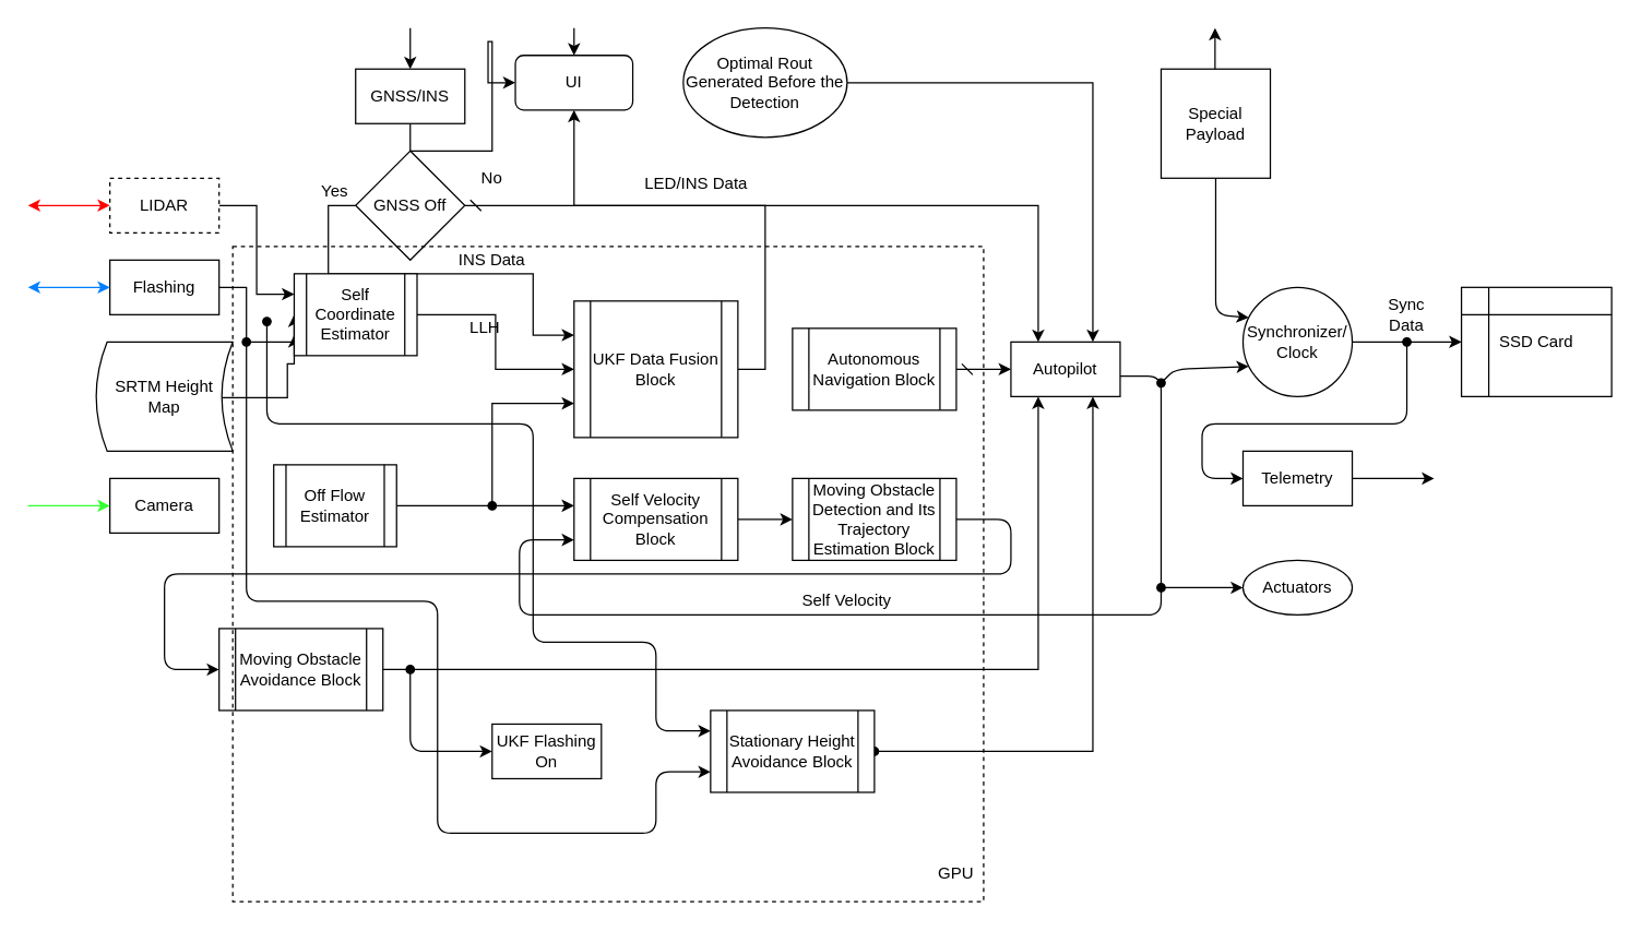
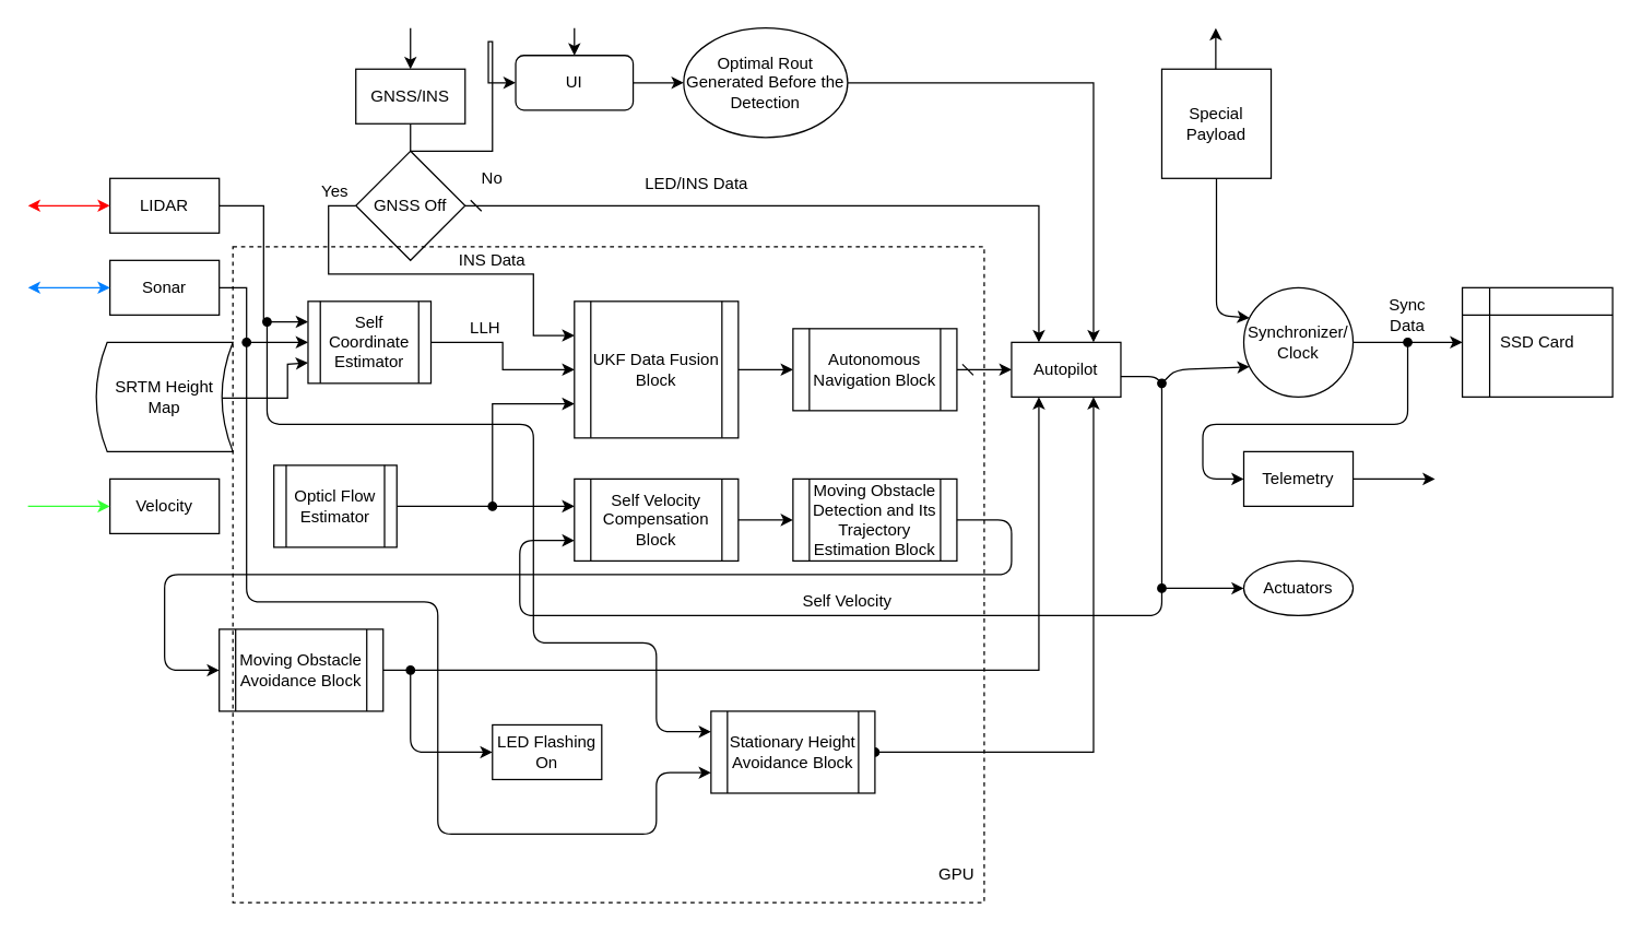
  <mxCell id="0" />
  <mxCell id="1" parent="0" />
  <mxCell id="2" style="edgeStyle=orthogonalEdgeStyle;rounded=0;orthogonalLoop=1;jettySize=auto;html=1;exitX=1;exitY=0.5;exitDx=0;exitDy=0;entryX=0;entryY=0.25;entryDx=0;entryDy=0;strokeColor=#000000;" edge="1" parent="1" source="3" target="24"><mxGeometry relative="1" as="geometry" /></mxCell>
- <mxCell id="3" value="LIDAR" style="rounded=0;whiteSpace=wrap;html=1;dashed=1;" vertex="1" parent="1"><mxGeometry x="80" y="130" width="80" height="40" as="geometry" /></mxCell>
- <mxCell id="4" value="Camera" style="rounded=0;whiteSpace=wrap;html=1;" vertex="1" parent="1"><mxGeometry x="80" y="350" width="80" height="40" as="geometry" /></mxCell>
+ <mxCell id="3" value="LIDAR" style="rounded=0;whiteSpace=wrap;html=1;" vertex="1" parent="1"><mxGeometry x="80" y="130" width="80" height="40" as="geometry" /></mxCell>
+ <mxCell id="4" value="Velocity" style="rounded=0;whiteSpace=wrap;html=1;" vertex="1" parent="1"><mxGeometry x="80" y="350" width="80" height="40" as="geometry" /></mxCell>
  <mxCell id="5" style="edgeStyle=orthogonalEdgeStyle;rounded=0;orthogonalLoop=1;jettySize=auto;html=1;exitX=1;exitY=0.5;exitDx=0;exitDy=0;entryX=0;entryY=0.5;entryDx=0;entryDy=0;strokeColor=#000000;" edge="1" parent="1" source="6" target="24"><mxGeometry relative="1" as="geometry"><Array as="points"><mxPoint x="180" y="210" /><mxPoint x="180" y="250" /></Array></mxGeometry></mxCell>
- <mxCell id="6" value="Flashing" style="rounded=0;whiteSpace=wrap;html=1;" vertex="1" parent="1"><mxGeometry x="80" y="190" width="80" height="40" as="geometry" /></mxCell>
+ <mxCell id="6" value="Sonar" style="rounded=0;whiteSpace=wrap;html=1;" vertex="1" parent="1"><mxGeometry x="80" y="190" width="80" height="40" as="geometry" /></mxCell>
  <mxCell id="7" style="edgeStyle=orthogonalEdgeStyle;rounded=0;orthogonalLoop=1;jettySize=auto;html=1;entryX=0;entryY=0.75;entryDx=0;entryDy=0;strokeColor=#000000;exitX=0.912;exitY=0.51;exitDx=0;exitDy=0;exitPerimeter=0;" edge="1" parent="1" source="8" target="24"><mxGeometry relative="1" as="geometry"><Array as="points"><mxPoint x="210" y="290" /><mxPoint x="210" y="266" /></Array></mxGeometry></mxCell>
  <mxCell id="8" value="SRTM Height Map" style="shape=dataStorage;whiteSpace=wrap;html=1;size=0.08;" vertex="1" parent="1"><mxGeometry x="70" y="250" width="100" height="80" as="geometry" /></mxCell>
  <mxCell id="9" value="" style="endArrow=classic;startArrow=classic;html=1;entryX=0;entryY=0.5;entryDx=0;entryDy=0;strokeColor=#FF0000;" edge="1" parent="1" target="3"><mxGeometry width="50" height="50" relative="1" as="geometry"><mxPoint x="20" y="150" as="sourcePoint" /><mxPoint x="70" y="130" as="targetPoint" /></mxGeometry></mxCell>
  <mxCell id="10" value="" style="endArrow=classic;html=1;strokeColor=#33FF33;" edge="1" parent="1"><mxGeometry width="50" height="50" relative="1" as="geometry"><mxPoint x="20" y="370" as="sourcePoint" /><mxPoint x="80" y="370" as="targetPoint" /></mxGeometry></mxCell>
  <mxCell id="11" value="" style="endArrow=classic;startArrow=classic;html=1;strokeColor=#007FFF;" edge="1" parent="1"><mxGeometry width="50" height="50" relative="1" as="geometry"><mxPoint x="20" y="210" as="sourcePoint" /><mxPoint x="80" y="210" as="targetPoint" /></mxGeometry></mxCell>
  <mxCell id="12" style="edgeStyle=orthogonalEdgeStyle;rounded=0;orthogonalLoop=1;jettySize=auto;html=1;exitX=0.5;exitY=1;exitDx=0;exitDy=0;strokeColor=#000000;" edge="1" parent="1" source="13" target="58"><mxGeometry relative="1" as="geometry" /></mxCell>
  <mxCell id="13" value="GNSS/INS" style="rounded=0;whiteSpace=wrap;html=1;" vertex="1" parent="1"><mxGeometry x="260" y="50" width="80" height="40" as="geometry" /></mxCell>
  <mxCell id="14" style="edgeStyle=orthogonalEdgeStyle;rounded=0;orthogonalLoop=1;jettySize=auto;html=1;exitX=0;exitY=0.5;exitDx=0;exitDy=0;entryX=0;entryY=0.25;entryDx=0;entryDy=0;strokeColor=#000000;" edge="1" parent="1" source="16" target="18"><mxGeometry relative="1" as="geometry"><Array as="points"><mxPoint x="240" y="150" /><mxPoint x="240" y="200" /><mxPoint x="390" y="200" /><mxPoint x="390" y="245" /></Array></mxGeometry></mxCell>
  <mxCell id="15" style="edgeStyle=elbowEdgeStyle;rounded=0;jumpStyle=none;orthogonalLoop=1;jettySize=auto;elbow=vertical;html=1;exitX=1;exitY=0.5;exitDx=0;exitDy=0;startArrow=dash;startFill=0;strokeColor=#000000;" edge="1" parent="1" source="16"><mxGeometry relative="1" as="geometry"><mxPoint x="760" y="250" as="targetPoint" /><Array as="points"><mxPoint x="610" y="150" /></Array></mxGeometry></mxCell>
  <mxCell id="16" value="GNSS Off" style="rhombus;whiteSpace=wrap;html=1;" vertex="1" parent="1"><mxGeometry x="260" y="110" width="80" height="80" as="geometry" /></mxCell>
- <mxCell id="17" style="edgeStyle=orthogonalEdgeStyle;rounded=0;orthogonalLoop=1;jettySize=auto;html=1;exitX=1;exitY=0.5;exitDx=0;exitDy=0;strokeColor=#000000;" edge="1" parent="1" source="18" target="58"><mxGeometry relative="1" as="geometry" /></mxCell>
+ <mxCell id="17" style="edgeStyle=orthogonalEdgeStyle;rounded=0;orthogonalLoop=1;jettySize=auto;html=1;exitX=1;exitY=0.5;exitDx=0;exitDy=0;entryX=0;entryY=0.5;entryDx=0;entryDy=0;strokeColor=#000000;" edge="1" parent="1" source="18" target="28"><mxGeometry relative="1" as="geometry" /></mxCell>
  <mxCell id="18" value="UKF Data Fusion Block" style="shape=process;whiteSpace=wrap;html=1;backgroundOutline=1;" vertex="1" parent="1"><mxGeometry x="420" y="220" width="120" height="100" as="geometry" /></mxCell>
  <mxCell id="19" value="Yes" style="text;html=1;strokeColor=none;fillColor=none;align=center;verticalAlign=middle;whiteSpace=wrap;rounded=0;" vertex="1" parent="1"><mxGeometry x="225" y="130" width="40" height="20" as="geometry" /></mxCell>
  <mxCell id="20" value="" style="endArrow=classic;html=1;strokeColor=#000000;" edge="1" parent="1"><mxGeometry width="50" height="50" relative="1" as="geometry"><mxPoint x="300" y="20" as="sourcePoint" /><mxPoint x="300" y="50" as="targetPoint" /></mxGeometry></mxCell>
  <mxCell id="21" style="edgeStyle=orthogonalEdgeStyle;rounded=0;orthogonalLoop=1;jettySize=auto;html=1;exitX=1;exitY=0.5;exitDx=0;exitDy=0;entryX=0;entryY=0.75;entryDx=0;entryDy=0;strokeColor=#000000;" edge="1" parent="1" source="22" target="18"><mxGeometry relative="1" as="geometry"><Array as="points"><mxPoint x="360" y="370" /><mxPoint x="360" y="295" /></Array></mxGeometry></mxCell>
- <mxCell id="22" value="Off Flow Estimator" style="shape=process;whiteSpace=wrap;html=1;backgroundOutline=1;" vertex="1" parent="1"><mxGeometry x="200" y="340" width="90" height="60" as="geometry" /></mxCell>
+ <mxCell id="22" value="Opticl Flow Estimator" style="shape=process;whiteSpace=wrap;html=1;backgroundOutline=1;" vertex="1" parent="1"><mxGeometry x="200" y="340" width="90" height="60" as="geometry" /></mxCell>
  <mxCell id="23" style="edgeStyle=orthogonalEdgeStyle;rounded=0;orthogonalLoop=1;jettySize=auto;html=1;exitX=1;exitY=0.5;exitDx=0;exitDy=0;entryX=0;entryY=0.5;entryDx=0;entryDy=0;strokeColor=#000000;" edge="1" parent="1" source="24" target="18"><mxGeometry relative="1" as="geometry" /></mxCell>
- <mxCell id="24" value="Self Coordinate Estimator" style="shape=process;whiteSpace=wrap;html=1;backgroundOutline=1;" vertex="1" parent="1"><mxGeometry x="215" y="200" width="90" height="60" as="geometry" /></mxCell>
+ <mxCell id="24" value="Self Coordinate Estimator" style="shape=process;whiteSpace=wrap;html=1;backgroundOutline=1;" vertex="1" parent="1"><mxGeometry x="225" y="220" width="90" height="60" as="geometry" /></mxCell>
  <mxCell id="25" value="LLH" style="text;html=1;strokeColor=none;fillColor=none;align=center;verticalAlign=middle;whiteSpace=wrap;rounded=0;" vertex="1" parent="1"><mxGeometry x="335" y="230" width="40" height="20" as="geometry" /></mxCell>
  <mxCell id="26" value="INS Data" style="text;html=1;strokeColor=none;fillColor=none;align=center;verticalAlign=middle;whiteSpace=wrap;rounded=0;" vertex="1" parent="1"><mxGeometry x="330" y="180" width="60" height="20" as="geometry" /></mxCell>
  <mxCell id="27" style="edgeStyle=elbowEdgeStyle;rounded=0;orthogonalLoop=1;jettySize=auto;html=1;exitX=1;exitY=0.5;exitDx=0;exitDy=0;strokeColor=#000000;elbow=vertical;jumpStyle=none;startArrow=dash;startFill=0;" edge="1" parent="1" source="28"><mxGeometry relative="1" as="geometry"><mxPoint x="740" y="270" as="targetPoint" /><Array as="points"><mxPoint x="720" y="270" /></Array></mxGeometry></mxCell>
  <mxCell id="28" value="Autonomous Navigation Block" style="shape=process;whiteSpace=wrap;html=1;backgroundOutline=1;" vertex="1" parent="1"><mxGeometry x="580" y="240" width="120" height="60" as="geometry" /></mxCell>
  <mxCell id="29" value="Autopilot" style="rounded=0;whiteSpace=wrap;html=1;" vertex="1" parent="1"><mxGeometry x="740" y="250" width="80" height="40" as="geometry" /></mxCell>
  <mxCell id="30" value="No" style="text;html=1;strokeColor=none;fillColor=none;align=center;verticalAlign=middle;whiteSpace=wrap;rounded=0;" vertex="1" parent="1"><mxGeometry x="340" y="120" width="40" height="20" as="geometry" /></mxCell>
  <mxCell id="31" value="LED/INS Data&lt;br&gt;" style="text;html=1;" vertex="1" parent="1"><mxGeometry x="470" y="120" width="100" height="30" as="geometry" /></mxCell>
  <mxCell id="32" style="edgeStyle=elbowEdgeStyle;rounded=0;jumpStyle=none;orthogonalLoop=1;jettySize=auto;elbow=vertical;html=1;exitX=1;exitY=0.5;exitDx=0;exitDy=0;startArrow=none;startFill=0;strokeColor=#000000;" edge="1" parent="1" source="33" target="37"><mxGeometry relative="1" as="geometry" /></mxCell>
  <mxCell id="33" value="Self Velocity Compensation Block" style="shape=process;whiteSpace=wrap;html=1;backgroundOutline=1;" vertex="1" parent="1"><mxGeometry x="420" y="350" width="120" height="60" as="geometry" /></mxCell>
  <mxCell id="34" value="" style="endArrow=classic;html=1;strokeColor=#000000;entryX=0.083;entryY=0.333;entryDx=0;entryDy=0;entryPerimeter=0;startArrow=oval;startFill=1;" edge="1" parent="1"><mxGeometry width="50" height="50" relative="1" as="geometry"><mxPoint x="360" y="370" as="sourcePoint" /><mxPoint x="419.96" y="369.98" as="targetPoint" /></mxGeometry></mxCell>
  <mxCell id="35" value="" style="endArrow=classic;html=1;strokeColor=#000000;entryX=0;entryY=0.75;entryDx=0;entryDy=0;" edge="1" parent="1" target="33"><mxGeometry width="50" height="50" relative="1" as="geometry"><mxPoint x="820" y="275" as="sourcePoint" /><mxPoint x="870" y="225" as="targetPoint" /><Array as="points"><mxPoint x="850" y="275" /><mxPoint x="850" y="360" /><mxPoint x="850" y="450" /><mxPoint x="820" y="450" /><mxPoint x="380" y="450" /><mxPoint x="380" y="395" /></Array></mxGeometry></mxCell>
  <mxCell id="36" value="Self Velocity" style="text;html=1;strokeColor=none;fillColor=none;align=center;verticalAlign=middle;whiteSpace=wrap;rounded=0;" vertex="1" parent="1"><mxGeometry x="580" y="430" width="80" height="20" as="geometry" /></mxCell>
  <mxCell id="37" value="Moving Obstacle Detection and Its Trajectory Estimation Block" style="shape=process;whiteSpace=wrap;html=1;backgroundOutline=1;" vertex="1" parent="1"><mxGeometry x="580" y="350" width="120" height="60" as="geometry" /></mxCell>
  <mxCell id="38" style="edgeStyle=elbowEdgeStyle;rounded=0;jumpStyle=none;orthogonalLoop=1;jettySize=auto;elbow=vertical;html=1;exitX=1;exitY=0.5;exitDx=0;exitDy=0;entryX=0.25;entryY=1;entryDx=0;entryDy=0;startArrow=none;startFill=0;strokeColor=#000000;" edge="1" parent="1" source="39" target="29"><mxGeometry relative="1" as="geometry"><Array as="points"><mxPoint x="540" y="490" /></Array></mxGeometry></mxCell>
  <mxCell id="39" value="Moving Obstacle Avoidance Block" style="shape=process;whiteSpace=wrap;html=1;backgroundOutline=1;" vertex="1" parent="1"><mxGeometry x="160" y="460" width="120" height="60" as="geometry" /></mxCell>
  <mxCell id="40" value="" style="endArrow=classic;html=1;strokeColor=#000000;entryX=0;entryY=0.5;entryDx=0;entryDy=0;" edge="1" parent="1" target="39"><mxGeometry width="50" height="50" relative="1" as="geometry"><mxPoint x="700" y="380" as="sourcePoint" /><mxPoint x="750" y="330" as="targetPoint" /><Array as="points"><mxPoint x="740" y="380" /><mxPoint x="740" y="420" /><mxPoint x="120" y="420" /><mxPoint x="120" y="490" /></Array></mxGeometry></mxCell>
  <mxCell id="41" value="" style="endArrow=classic;html=1;strokeColor=#000000;startArrow=oval;startFill=1;" edge="1" parent="1"><mxGeometry width="50" height="50" relative="1" as="geometry"><mxPoint x="300" y="490" as="sourcePoint" /><mxPoint x="360" y="550" as="targetPoint" /><Array as="points"><mxPoint x="300" y="550" /></Array></mxGeometry></mxCell>
- <mxCell id="42" value="UKF Flashing On" style="rounded=0;whiteSpace=wrap;html=1;" vertex="1" parent="1"><mxGeometry x="360" y="530" width="80" height="40" as="geometry" /></mxCell>
+ <mxCell id="42" value="LED Flashing On" style="rounded=0;whiteSpace=wrap;html=1;" vertex="1" parent="1"><mxGeometry x="360" y="530" width="80" height="40" as="geometry" /></mxCell>
  <mxCell id="43" style="edgeStyle=elbowEdgeStyle;rounded=0;jumpStyle=none;orthogonalLoop=1;jettySize=auto;elbow=vertical;html=1;exitX=1;exitY=0.5;exitDx=0;exitDy=0;entryX=0.75;entryY=1;entryDx=0;entryDy=0;startArrow=oval;startFill=1;strokeColor=#000000;" edge="1" parent="1" source="44" target="29"><mxGeometry relative="1" as="geometry"><Array as="points"><mxPoint x="740" y="550" /></Array></mxGeometry></mxCell>
  <mxCell id="44" value="Stationary Height Avoidance Block" style="shape=process;whiteSpace=wrap;html=1;backgroundOutline=1;" vertex="1" parent="1"><mxGeometry x="520" y="520" width="120" height="60" as="geometry" /></mxCell>
  <mxCell id="45" value="" style="endArrow=classic;html=1;strokeColor=#000000;entryX=0;entryY=0.25;entryDx=0;entryDy=0;startArrow=oval;startFill=1;" edge="1" parent="1" target="44"><mxGeometry width="50" height="50" relative="1" as="geometry"><mxPoint x="195" y="235" as="sourcePoint" /><mxPoint x="245" y="185" as="targetPoint" /><Array as="points"><mxPoint x="195" y="310" /><mxPoint x="390" y="310" /><mxPoint x="390" y="470" /><mxPoint x="480" y="470" /><mxPoint x="480" y="535" /></Array></mxGeometry></mxCell>
  <mxCell id="46" value="" style="endArrow=classic;html=1;strokeColor=#000000;startArrow=oval;startFill=1;entryX=0;entryY=0.75;entryDx=0;entryDy=0;" edge="1" parent="1" target="44"><mxGeometry width="50" height="50" relative="1" as="geometry"><mxPoint x="180" y="250" as="sourcePoint" /><mxPoint x="230" y="160" as="targetPoint" /><Array as="points"><mxPoint x="180" y="440" /><mxPoint x="320" y="440" /><mxPoint x="320" y="610" /><mxPoint x="480" y="610" /><mxPoint x="480" y="565" /></Array></mxGeometry></mxCell>
  <mxCell id="47" value="Special Payload" style="whiteSpace=wrap;html=1;aspect=fixed;" vertex="1" parent="1"><mxGeometry x="850" y="50" width="80" height="80" as="geometry" /></mxCell>
  <mxCell id="48" value="SSD Card" style="shape=internalStorage;whiteSpace=wrap;html=1;backgroundOutline=1;" vertex="1" parent="1"><mxGeometry x="1070" y="210" width="110" height="80" as="geometry" /></mxCell>
  <mxCell id="49" value="" style="endArrow=classic;html=1;strokeColor=#000000;" edge="1" parent="1"><mxGeometry width="50" height="50" relative="1" as="geometry"><mxPoint x="889.5" y="50" as="sourcePoint" /><mxPoint x="889.5" y="20" as="targetPoint" /></mxGeometry></mxCell>
  <mxCell id="50" style="edgeStyle=elbowEdgeStyle;rounded=0;jumpStyle=none;orthogonalLoop=1;jettySize=auto;elbow=vertical;html=1;entryX=0;entryY=0.5;entryDx=0;entryDy=0;startArrow=none;startFill=0;strokeColor=#000000;" edge="1" parent="1" source="51" target="48"><mxGeometry relative="1" as="geometry" /></mxCell>
  <mxCell id="51" value="Synchronizer/&lt;br&gt;Clock" style="ellipse;whiteSpace=wrap;html=1;aspect=fixed;" vertex="1" parent="1"><mxGeometry x="910" y="210" width="80" height="80" as="geometry" /></mxCell>
  <mxCell id="52" value="Sync Data" style="text;html=1;strokeColor=none;fillColor=none;align=center;verticalAlign=middle;whiteSpace=wrap;rounded=0;" vertex="1" parent="1"><mxGeometry x="1010" y="220" width="40" height="20" as="geometry" /></mxCell>
  <mxCell id="53" value="" style="endArrow=classic;html=1;strokeColor=#000000;entryX=0;entryY=0.25;entryDx=0;entryDy=0;" edge="1" parent="1" target="51"><mxGeometry width="50" height="50" relative="1" as="geometry"><mxPoint x="890" y="130" as="sourcePoint" /><mxPoint x="940" y="80" as="targetPoint" /><Array as="points"><mxPoint x="890" y="230" /></Array></mxGeometry></mxCell>
  <mxCell id="54" value="" style="endArrow=classic;html=1;strokeColor=#000000;entryX=0;entryY=0.75;entryDx=0;entryDy=0;startArrow=oval;startFill=1;" edge="1" parent="1" target="51"><mxGeometry width="50" height="50" relative="1" as="geometry"><mxPoint x="850" y="280" as="sourcePoint" /><mxPoint x="900" y="230" as="targetPoint" /><Array as="points"><mxPoint x="860" y="270" /></Array></mxGeometry></mxCell>
  <mxCell id="55" style="edgeStyle=elbowEdgeStyle;rounded=0;jumpStyle=none;orthogonalLoop=1;jettySize=auto;elbow=vertical;html=1;entryX=0.75;entryY=0;entryDx=0;entryDy=0;startArrow=none;startFill=0;strokeColor=#000000;" edge="1" parent="1" source="56" target="29"><mxGeometry relative="1" as="geometry"><Array as="points"><mxPoint x="780" y="60" /></Array></mxGeometry></mxCell>
  <mxCell id="56" value="Optimal Rout Generated Before the Detection" style="ellipse;whiteSpace=wrap;html=1;" vertex="1" parent="1"><mxGeometry x="500" y="20" width="120" height="80" as="geometry" /></mxCell>
+ <mxCell id="57" value="" style="edgeStyle=elbowEdgeStyle;rounded=0;jumpStyle=none;orthogonalLoop=1;jettySize=auto;elbow=vertical;html=1;startArrow=none;startFill=0;strokeColor=#000000;" edge="1" parent="1" source="58" target="56"><mxGeometry relative="1" as="geometry" /></mxCell>
  <mxCell id="58" value="UI" style="rounded=1;whiteSpace=wrap;html=1;" vertex="1" parent="1"><mxGeometry x="377" y="40" width="86" height="40" as="geometry" /></mxCell>
  <mxCell id="59" value="" style="endArrow=classic;html=1;strokeColor=#000000;entryX=0.5;entryY=0;entryDx=0;entryDy=0;" edge="1" parent="1" target="58"><mxGeometry width="50" height="50" relative="1" as="geometry"><mxPoint x="420" y="20" as="sourcePoint" /><mxPoint x="440" as="targetPoint" y="10" /></mxGeometry></mxCell>
  <mxCell id="60" value="" style="rounded=0;whiteSpace=wrap;html=1;fillColor=none;dashed=1;" vertex="1" parent="1"><mxGeometry x="170" y="180" width="550" height="480" as="geometry" /></mxCell>
  <mxCell id="61" value="GPU" style="text;html=1;strokeColor=none;fillColor=none;align=center;verticalAlign=middle;whiteSpace=wrap;rounded=0;dashed=1;" vertex="1" parent="1"><mxGeometry x="680" y="630" width="40" height="20" as="geometry" /></mxCell>
  <mxCell id="62" value="" style="edgeStyle=elbowEdgeStyle;rounded=0;jumpStyle=none;orthogonalLoop=1;jettySize=auto;elbow=vertical;html=1;startArrow=none;startFill=0;strokeColor=#000000;" edge="1" parent="1" source="63"><mxGeometry relative="1" as="geometry"><mxPoint x="1050" y="350" as="targetPoint" /></mxGeometry></mxCell>
  <mxCell id="63" value="Telemetry" style="rounded=0;whiteSpace=wrap;html=1;" vertex="1" parent="1"><mxGeometry x="910" y="330" width="80" height="40" as="geometry" /></mxCell>
  <mxCell id="64" value="" style="endArrow=classic;html=1;strokeColor=#000000;entryX=0;entryY=0.5;entryDx=0;entryDy=0;startArrow=oval;startFill=1;" edge="1" parent="1" target="63"><mxGeometry width="50" height="50" relative="1" as="geometry"><mxPoint x="1030" y="250" as="sourcePoint" /><mxPoint x="880" y="230" as="targetPoint" /><Array as="points"><mxPoint x="1030" y="310" /><mxPoint x="960" y="310" /><mxPoint x="880" y="310" /><mxPoint x="880" y="350" /></Array></mxGeometry></mxCell>
  <mxCell id="65" value="Actuators" style="ellipse;whiteSpace=wrap;html=1;" vertex="1" parent="1"><mxGeometry x="910" y="410" width="80" height="40" as="geometry" /></mxCell>
  <mxCell id="66" value="" style="endArrow=classic;html=1;strokeColor=#000000;entryX=0;entryY=0.5;entryDx=0;entryDy=0;startArrow=oval;startFill=1;" edge="1" parent="1" target="65"><mxGeometry width="50" height="50" relative="1" as="geometry"><mxPoint x="850" y="430" as="sourcePoint" /><mxPoint x="900" y="380" as="targetPoint" /></mxGeometry></mxCell>
